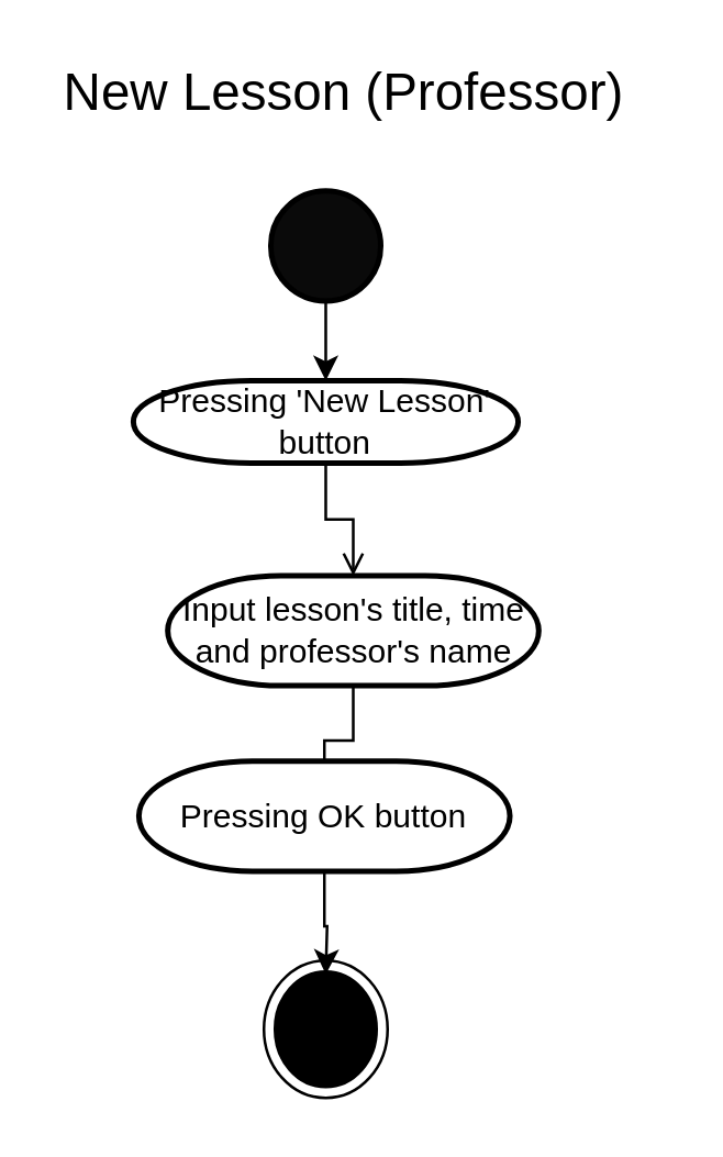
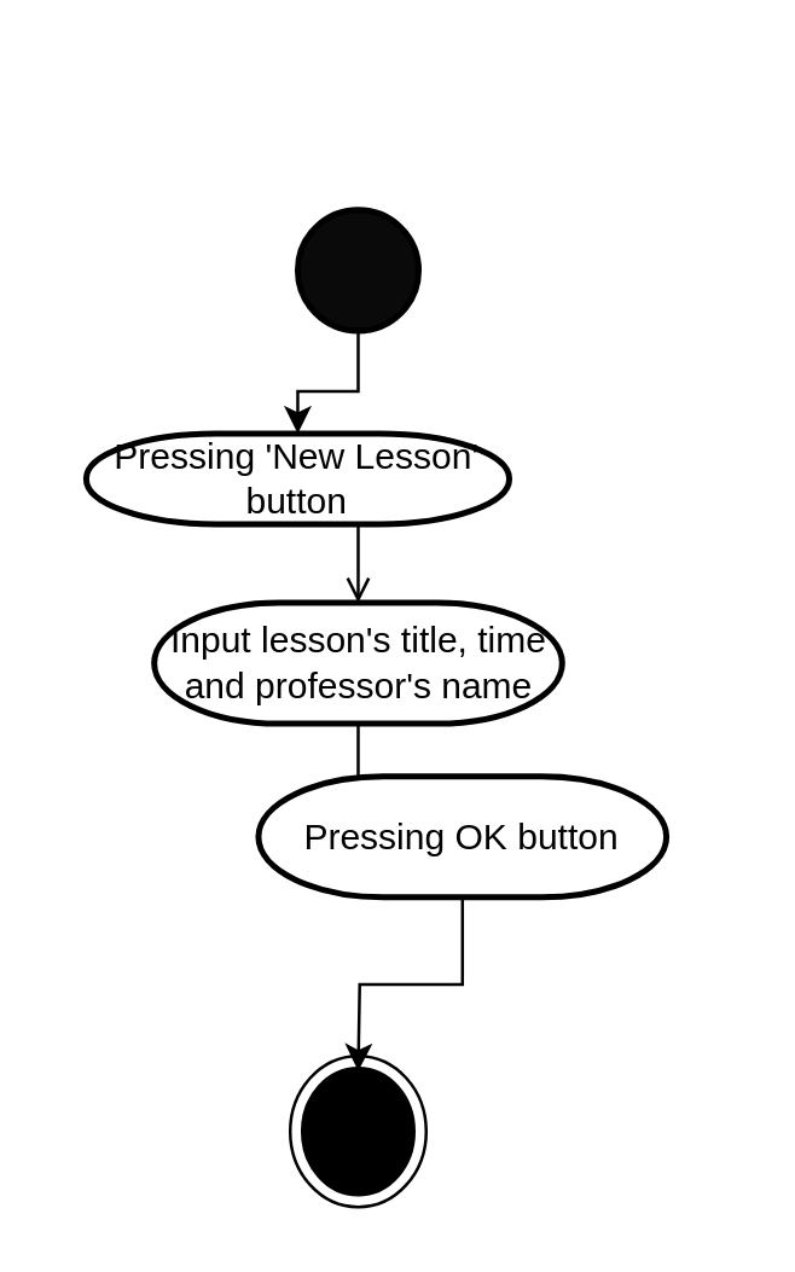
  <mxCell id="0" />
  <mxCell id="1" parent="0" />
  <mxCell id="2" style="edgeStyle=orthogonalEdgeStyle;rounded=0;orthogonalLoop=1;jettySize=auto;html=1;entryX=0.5;entryY=0;entryDx=0;entryDy=0;entryPerimeter=0;" edge="1" parent="1" source="3" target="6"><mxGeometry relative="1" as="geometry" /></mxCell>
  <mxCell id="3" value="" style="strokeWidth=2;html=1;shape=mxgraph.flowchart.start_2;whiteSpace=wrap;fillColor=#0A0A0A;" vertex="1" parent="1"><mxGeometry x="98" y="69" width="40" height="40" as="geometry" /></mxCell>
- <mxCell id="4" value="&lt;font style=&quot;font-size: 19px&quot;&gt;New Lesson (Professor)&lt;br&gt;&lt;/font&gt;" style="text;html=1;resizable=0;points=[];autosize=1;align=left;verticalAlign=top;spacingTop=-4;" vertex="1" parent="1"><mxGeometry x="20.5" y="20" width="220" height="20" as="geometry" /></mxCell>
  <mxCell id="5" style="edgeStyle=orthogonalEdgeStyle;rounded=0;orthogonalLoop=1;jettySize=auto;html=1;exitX=0.5;exitY=1;exitDx=0;exitDy=0;exitPerimeter=0;entryX=0.5;entryY=0;entryDx=0;entryDy=0;entryPerimeter=0;endArrow=open;" edge="1" parent="1" source="6" target="8"><mxGeometry relative="1" as="geometry" /></mxCell>
- <mxCell id="6" value="Pressing 'New Lesson' button" style="strokeWidth=2;html=1;shape=mxgraph.flowchart.terminator;whiteSpace=wrap;" vertex="1" parent="1"><mxGeometry x="48" y="138" width="140" height="30" as="geometry" /></mxCell>
+ <mxCell id="6" value="Pressing 'New Lesson' button" style="strokeWidth=2;html=1;shape=mxgraph.flowchart.terminator;whiteSpace=wrap;" vertex="1" parent="1"><mxGeometry x="28" y="143" width="140" height="30" as="geometry" /></mxCell>
  <mxCell id="7" style="edgeStyle=orthogonalEdgeStyle;rounded=0;orthogonalLoop=1;jettySize=auto;html=1;entryX=0.5;entryY=0;entryDx=0;entryDy=0;entryPerimeter=0;endArrow=none;" edge="1" parent="1" source="8" target="11"><mxGeometry relative="1" as="geometry" /></mxCell>
- <mxCell id="8" value="Input lesson's title, time and professor's name" style="strokeWidth=2;html=1;shape=mxgraph.flowchart.terminator;whiteSpace=wrap;" vertex="1" parent="1"><mxGeometry x="60.5" y="209" width="135" height="40" as="geometry" /></mxCell>
+ <mxCell id="8" value="Input lesson's title, time and professor's name" style="strokeWidth=2;html=1;shape=mxgraph.flowchart.terminator;whiteSpace=wrap;" vertex="1" parent="1"><mxGeometry x="50.5" y="199" width="135" height="40" as="geometry" /></mxCell>
  <mxCell id="9" value="" style="ellipse;html=1;shape=endState;fillColor=#000000;strokeColor=#000000;" vertex="1" parent="1"><mxGeometry x="95.5" y="349" width="45" height="50" as="geometry" /></mxCell>
  <mxCell id="10" style="edgeStyle=orthogonalEdgeStyle;rounded=0;orthogonalLoop=1;jettySize=auto;html=1;" edge="1" parent="1" source="11"><mxGeometry relative="1" as="geometry"><mxPoint x="118" y="354" as="targetPoint" /></mxGeometry></mxCell>
- <mxCell id="11" value="Pressing OK button" style="strokeWidth=2;html=1;shape=mxgraph.flowchart.terminator;whiteSpace=wrap;" vertex="1" parent="1"><mxGeometry x="50" y="276.5" width="135" height="40" as="geometry" /></mxCell>
+ <mxCell id="11" value="Pressing OK button" style="strokeWidth=2;html=1;shape=mxgraph.flowchart.terminator;whiteSpace=wrap;" vertex="1" parent="1"><mxGeometry x="85" y="256.5" width="135" height="40" as="geometry" /></mxCell>
